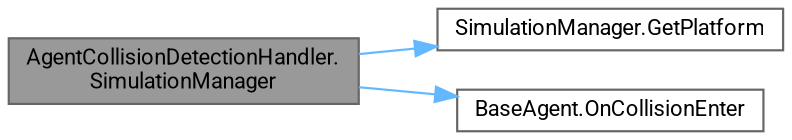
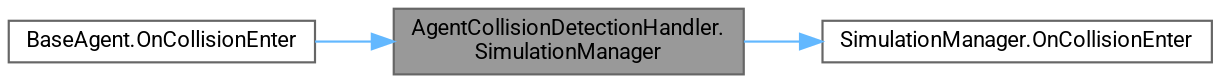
  digraph {
    fontname=Roboto
    rankdir=LR
    node [color=grey40 fillcolor=white fontname=Roboto fontsize=10 shape=box style=filled]
    edge [color=steelblue1 fontname=Roboto fontsize=10 labelfontname=Helvetica labelfontsize=10 style=solid]
    n1 [color=gray40 fillcolor=grey60 fontcolor=black height=0.2 label="AgentCollisionDetectionHandler.\lSimulationManager" width=0.4]
-   n2 [height=0.2 label="SimulationManager.GetPlatform" width=0.4]
+   n2 [height=0.2 label="SimulationManager.OnCollisionEnter" width=0.4]
    n3 [height=0.2 label="BaseAgent.OnCollisionEnter" width=0.4]
    n1 -> n2
-   n1 -> n3
+   n3 -> n1
  }
